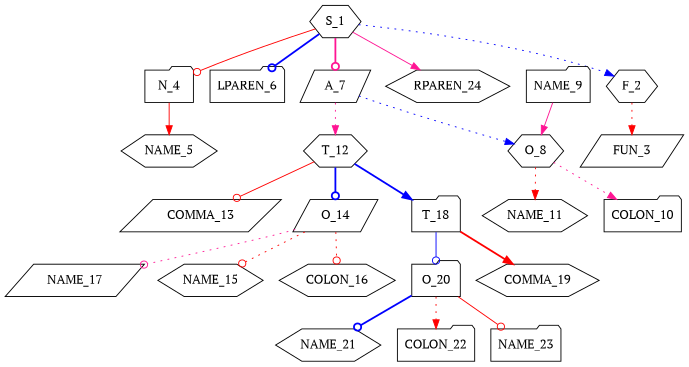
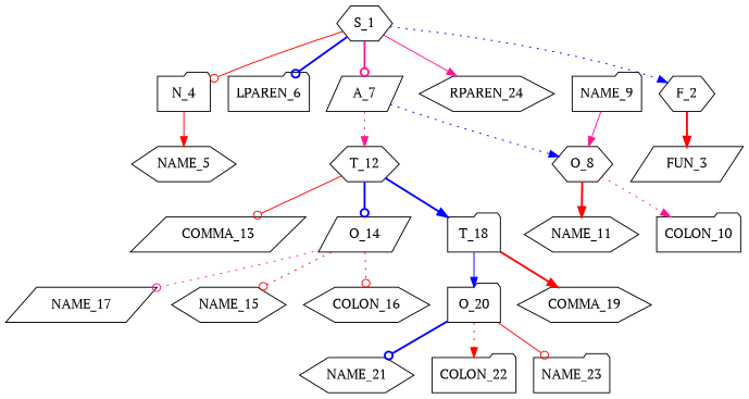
  digraph {
    fontname="PT Serif"
    node [fontname="PT Serif" shape=hexagon]
    edge [arrowhead=normal color=red fontname="PT Serif" style=dotted]
    S_1
    F_2
    N_4 [shape=folder]
    LPAREN_6 [shape=folder]
    A_7 [shape=parallelogram]
    RPAREN_24
    FUN_3 [shape=parallelogram]
    NAME_5
    O_8
    T_12
    COLON_10 [shape=folder]
    NAME_11
    COMMA_13 [shape=parallelogram]
    O_14 [shape=parallelogram]
    T_18 [shape=folder]
    NAME_9 [shape=folder]
    NAME_15
    COLON_16
    NAME_17 [shape=parallelogram]
    COMMA_19
    O_20 [shape=folder]
    NAME_21
    COLON_22 [shape=folder]
    NAME_23 [shape=folder]
    S_1 -> F_2 [color=blue]
    S_1 -> N_4 [arrowhead=odot style=solid]
    S_1 -> LPAREN_6 [arrowhead=odot color=blue style=bold]
    S_1 -> A_7 [arrowhead=odot color=deeppink style=bold]
    S_1 -> RPAREN_24 [color=deeppink style=solid]
-   F_2 -> FUN_3
+   F_2 -> FUN_3 [style=bold]
    N_4 -> NAME_5 [style=solid]
    A_7 -> O_8 [color=blue]
    A_7 -> T_12 [color=deeppink]
    O_8 -> COLON_10 [color=deeppink]
-   O_8 -> NAME_11
+   O_8 -> NAME_11 [style=bold]
    T_12 -> COMMA_13 [arrowhead=odot style=solid]
    T_12 -> O_14 [arrowhead=odot color=blue style=bold]
    T_12 -> T_18 [color=blue style=bold]
    O_14 -> NAME_15 [arrowhead=odot]
    O_14 -> COLON_16 [arrowhead=odot]
    O_14 -> NAME_17 [arrowhead=odot color=deeppink]
    T_18 -> COMMA_19 [style=bold]
-   T_18 -> O_20 [arrowhead=odot color=blue style=solid]
+   T_18 -> O_20 [color=blue style=solid]
    NAME_9 -> O_8 [color=deeppink style=solid]
    O_20 -> NAME_21 [arrowhead=odot color=blue style=bold]
    O_20 -> COLON_22
    O_20 -> NAME_23 [arrowhead=odot style=solid]
  }
